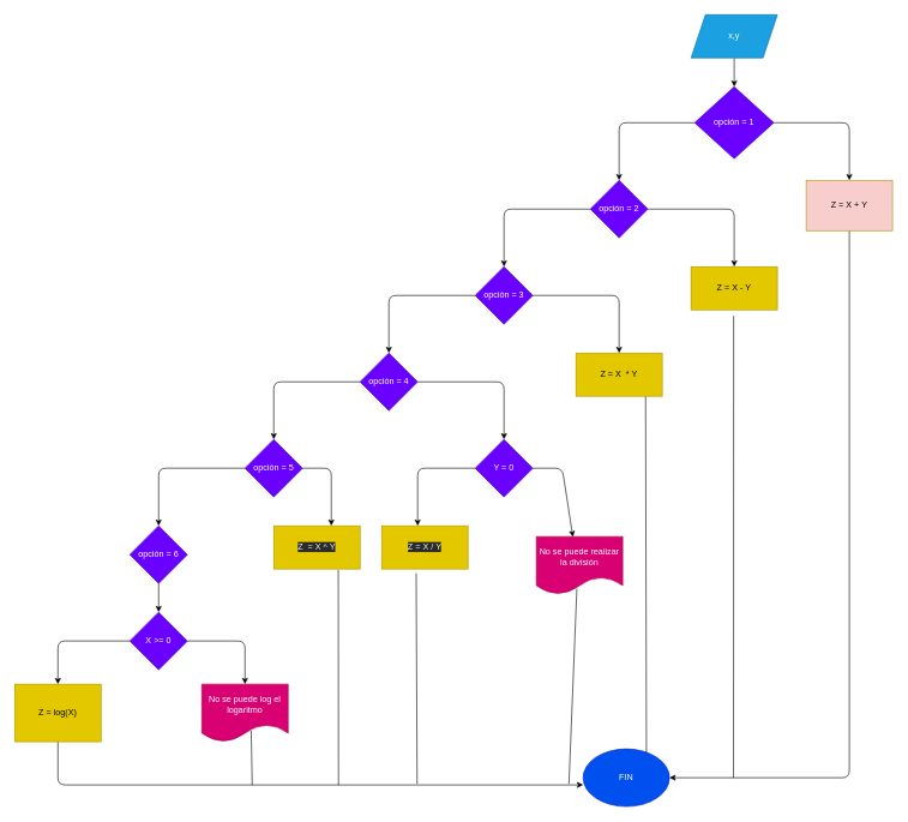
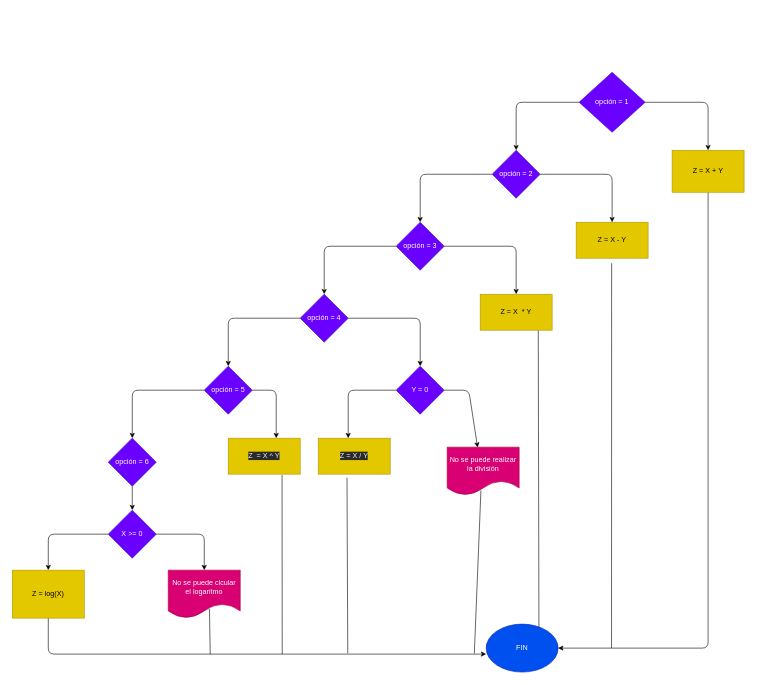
  <mxCell id="0" />
  <mxCell id="1" parent="0" />
- <mxCell id="2" value="" style="edgeStyle=none;html=1;" parent="1" source="3" target="4" edge="1"><mxGeometry relative="1" as="geometry" /></mxCell>
- <mxCell id="3" value="x,y" style="shape=parallelogram;perimeter=parallelogramPerimeter;whiteSpace=wrap;html=1;fixedSize=1;fillColor=#1ba1e2;fontColor=#ffffff;strokeColor=#006EAF;" parent="1" vertex="1"><mxGeometry x="960" y="20" width="120" height="60" as="geometry" /></mxCell>
  <mxCell id="4" value="opción = 1" style="rhombus;whiteSpace=wrap;html=1;fillColor=#6a00ff;fontColor=#ffffff;strokeColor=#3700CC;" parent="1" vertex="1"><mxGeometry x="965" y="120" width="110" height="100" as="geometry" /></mxCell>
  <mxCell id="5" value="" style="endArrow=classic;html=1;exitX=1;exitY=0.5;exitDx=0;exitDy=0;entryX=0.5;entryY=0;entryDx=0;entryDy=0;" parent="1" source="4" edge="1"><mxGeometry width="50" height="50" relative="1" as="geometry"><mxPoint x="1010" y="130" as="sourcePoint" /><mxPoint x="1180" y="250" as="targetPoint" /><Array as="points"><mxPoint x="1180" y="170" /></Array></mxGeometry></mxCell>
  <mxCell id="6" value="" style="endArrow=classic;html=1;exitX=0;exitY=0.5;exitDx=0;exitDy=0;entryX=0.5;entryY=0;entryDx=0;entryDy=0;" parent="1" source="4" target="7" edge="1"><mxGeometry width="50" height="50" relative="1" as="geometry"><mxPoint x="1010" y="130" as="sourcePoint" /><mxPoint x="860" y="250" as="targetPoint" /><Array as="points"><mxPoint x="860" y="170" /></Array></mxGeometry></mxCell>
  <mxCell id="7" value="opción = 2" style="rhombus;whiteSpace=wrap;html=1;fillColor=#6a00ff;fontColor=#ffffff;strokeColor=#3700CC;" parent="1" vertex="1"><mxGeometry x="820" y="250" width="80" height="80" as="geometry" /></mxCell>
  <mxCell id="8" value="" style="endArrow=classic;html=1;exitX=1;exitY=0.5;exitDx=0;exitDy=0;entryX=0.5;entryY=0;entryDx=0;entryDy=0;" parent="1" source="7" edge="1"><mxGeometry width="50" height="50" relative="1" as="geometry"><mxPoint x="900" y="240" as="sourcePoint" /><mxPoint x="1020" y="370" as="targetPoint" /><Array as="points"><mxPoint x="1020" y="290" /></Array></mxGeometry></mxCell>
  <mxCell id="9" value="" style="endArrow=classic;html=1;exitX=0;exitY=0.5;exitDx=0;exitDy=0;entryX=0.5;entryY=0;entryDx=0;entryDy=0;" parent="1" source="7" target="10" edge="1"><mxGeometry width="50" height="50" relative="1" as="geometry"><mxPoint x="900" y="240" as="sourcePoint" /><mxPoint x="700" y="370" as="targetPoint" /><Array as="points"><mxPoint x="700" y="290" /></Array></mxGeometry></mxCell>
  <mxCell id="10" value="&lt;span&gt;opción = 3&lt;/span&gt;" style="rhombus;whiteSpace=wrap;html=1;fillColor=#6a00ff;fontColor=#ffffff;strokeColor=#3700CC;" parent="1" vertex="1"><mxGeometry x="660" y="370" width="80" height="80" as="geometry" /></mxCell>
  <mxCell id="11" value="" style="endArrow=classic;html=1;exitX=1;exitY=0.5;exitDx=0;exitDy=0;entryX=0.5;entryY=0;entryDx=0;entryDy=0;" parent="1" source="10" edge="1"><mxGeometry width="50" height="50" relative="1" as="geometry"><mxPoint x="740" y="450" as="sourcePoint" /><mxPoint x="860" y="490" as="targetPoint" /><Array as="points"><mxPoint x="860" y="410" /></Array></mxGeometry></mxCell>
  <mxCell id="12" value="" style="endArrow=classic;html=1;exitX=0;exitY=0.5;exitDx=0;exitDy=0;entryX=0.5;entryY=0;entryDx=0;entryDy=0;" parent="1" source="10" target="13" edge="1"><mxGeometry width="50" height="50" relative="1" as="geometry"><mxPoint x="550" y="380" as="sourcePoint" /><mxPoint x="540" y="490" as="targetPoint" /><Array as="points"><mxPoint x="540" y="410" /></Array></mxGeometry></mxCell>
  <mxCell id="13" value="&lt;span&gt;opción = 4&lt;/span&gt;" style="rhombus;whiteSpace=wrap;html=1;fillColor=#6a00ff;fontColor=#ffffff;strokeColor=#3700CC;" parent="1" vertex="1"><mxGeometry x="500" y="490" width="80" height="80" as="geometry" /></mxCell>
  <mxCell id="14" value="" style="endArrow=classic;html=1;exitX=1;exitY=0.5;exitDx=0;exitDy=0;entryX=0.5;entryY=0;entryDx=0;entryDy=0;" parent="1" source="13" target="21" edge="1"><mxGeometry width="50" height="50" relative="1" as="geometry"><mxPoint x="520" y="530" as="sourcePoint" /><mxPoint x="700" y="610" as="targetPoint" /><Array as="points"><mxPoint x="700" y="530" /></Array></mxGeometry></mxCell>
  <mxCell id="15" value="" style="endArrow=classic;html=1;exitX=0;exitY=0.5;exitDx=0;exitDy=0;entryX=0.5;entryY=0;entryDx=0;entryDy=0;" parent="1" target="16" edge="1"><mxGeometry width="50" height="50" relative="1" as="geometry"><mxPoint x="500" y="530" as="sourcePoint" /><mxPoint x="380" y="610" as="targetPoint" /><Array as="points"><mxPoint x="380" y="530" /></Array></mxGeometry></mxCell>
  <mxCell id="16" value="&lt;span&gt;opción = 5&lt;/span&gt;" style="rhombus;whiteSpace=wrap;html=1;fillColor=#6a00ff;fontColor=#ffffff;strokeColor=#3700CC;" parent="1" vertex="1"><mxGeometry x="340" y="610" width="80" height="80" as="geometry" /></mxCell>
  <mxCell id="17" value="" style="endArrow=classic;html=1;exitX=1;exitY=0.5;exitDx=0;exitDy=0;entryX=0.5;entryY=0;entryDx=0;entryDy=0;" parent="1" source="16" edge="1"><mxGeometry width="50" height="50" relative="1" as="geometry"><mxPoint x="420" y="650" as="sourcePoint" /><mxPoint x="460" y="730" as="targetPoint" /><Array as="points"><mxPoint x="460" y="650" /></Array></mxGeometry></mxCell>
  <mxCell id="18" value="" style="endArrow=classic;html=1;exitX=0;exitY=0.5;exitDx=0;exitDy=0;entryX=0.5;entryY=0;entryDx=0;entryDy=0;" parent="1" target="19" edge="1"><mxGeometry width="50" height="50" relative="1" as="geometry"><mxPoint x="340" y="650" as="sourcePoint" /><mxPoint x="220" y="730" as="targetPoint" /><Array as="points"><mxPoint x="220" y="650" /></Array></mxGeometry></mxCell>
  <mxCell id="19" value="&lt;span&gt;opción = 6&lt;/span&gt;" style="rhombus;whiteSpace=wrap;html=1;fillColor=#6a00ff;fontColor=#ffffff;strokeColor=#3700CC;" parent="1" vertex="1"><mxGeometry x="180" y="730" width="80" height="80" as="geometry" /></mxCell>
  <mxCell id="20" value="" style="endArrow=classic;html=1;exitX=0.5;exitY=1;exitDx=0;exitDy=0;entryX=0.5;entryY=0;entryDx=0;entryDy=0;" parent="1" source="19" target="25" edge="1"><mxGeometry width="50" height="50" relative="1" as="geometry"><mxPoint x="260" y="770" as="sourcePoint" /><mxPoint x="220" y="870" as="targetPoint" /><Array as="points" /></mxGeometry></mxCell>
  <mxCell id="21" value="Y = 0" style="rhombus;whiteSpace=wrap;html=1;fillColor=#6a00ff;fontColor=#ffffff;strokeColor=#3700CC;" parent="1" vertex="1"><mxGeometry x="660" y="610" width="80" height="80" as="geometry" /></mxCell>
  <mxCell id="22" value="" style="endArrow=classic;html=1;exitX=0;exitY=0.5;exitDx=0;exitDy=0;entryX=0.5;entryY=0;entryDx=0;entryDy=0;" parent="1" source="21" edge="1"><mxGeometry width="50" height="50" relative="1" as="geometry"><mxPoint x="650" y="650" as="sourcePoint" /><mxPoint y="730" as="targetPoint" x="580" /><Array as="points"><mxPoint y="650" x="580" /></Array></mxGeometry></mxCell>
  <mxCell id="23" value="" style="endArrow=classic;html=1;exitX=1;exitY=0.5;exitDx=0;exitDy=0;entryX=0.423;entryY=0.007;entryDx=0;entryDy=0;entryPerimeter=0;" parent="1" source="21" target="24" edge="1"><mxGeometry width="50" height="50" relative="1" as="geometry"><mxPoint x="560" y="630" as="sourcePoint" /><mxPoint x="800" y="730" as="targetPoint" /><Array as="points"><mxPoint x="781" y="650" /></Array></mxGeometry></mxCell>
  <mxCell id="24" value="No se puede realizar la división" style="shape=document;whiteSpace=wrap;html=1;boundedLbl=1;fillColor=#d80073;fontColor=#ffffff;strokeColor=#A50040;" parent="1" vertex="1"><mxGeometry x="745" y="745" width="120" height="80" as="geometry" /></mxCell>
  <mxCell id="25" value="X &amp;gt;= 0" style="rhombus;whiteSpace=wrap;html=1;fillColor=#6a00ff;fontColor=#ffffff;strokeColor=#3700CC;" parent="1" vertex="1"><mxGeometry x="180" y="850" width="80" height="80" as="geometry" /></mxCell>
  <mxCell id="26" value="" style="endArrow=classic;html=1;exitX=1;exitY=0.5;exitDx=0;exitDy=0;" parent="1" source="25" target="27" edge="1"><mxGeometry width="50" height="50" relative="1" as="geometry"><mxPoint x="290" y="850" as="sourcePoint" /><mxPoint x="340" y="800" as="targetPoint" /><Array as="points"><mxPoint x="340" y="890" /></Array></mxGeometry></mxCell>
- <mxCell id="27" value="No se puede log el logaritmo" style="shape=document;whiteSpace=wrap;html=1;boundedLbl=1;fillColor=#d80073;fontColor=#ffffff;strokeColor=#A50040;" parent="1" vertex="1"><mxGeometry x="280" y="950" width="120" height="80" as="geometry" /></mxCell>
+ <mxCell id="27" value="No se puede clcular el logaritmo" style="shape=document;whiteSpace=wrap;html=1;boundedLbl=1;fillColor=#d80073;fontColor=#ffffff;strokeColor=#A50040;" parent="1" vertex="1"><mxGeometry x="280" y="950" width="120" height="80" as="geometry" /></mxCell>
  <mxCell id="28" value="" style="endArrow=classic;html=1;exitX=0;exitY=0.5;exitDx=0;exitDy=0;" parent="1" source="25" edge="1"><mxGeometry width="50" height="50" relative="1" as="geometry"><mxPoint x="100" y="915" as="sourcePoint" /><mxPoint x="80" y="950" as="targetPoint" /><Array as="points"><mxPoint x="80" y="890" /></Array></mxGeometry></mxCell>
  <mxCell id="29" value="FIN" style="ellipse;whiteSpace=wrap;html=1;fillColor=#0050ef;fontColor=#ffffff;strokeColor=#001DBC;" parent="1" vertex="1"><mxGeometry x="810" y="1040" width="120" height="80" as="geometry" /></mxCell>
  <mxCell id="30" value="" style="endArrow=classic;html=1;entryX=1;entryY=0.5;entryDx=0;entryDy=0;" parent="1" target="29" edge="1"><mxGeometry width="50" height="50" relative="1" as="geometry"><mxPoint x="1180" y="320" as="sourcePoint" /><mxPoint x="1100" y="980" as="targetPoint" /><Array as="points"><mxPoint x="1180" y="1080" /></Array></mxGeometry></mxCell>
  <mxCell id="31" value="" style="endArrow=none;html=1;entryX=0.493;entryY=0.855;entryDx=0;entryDy=0;entryPerimeter=0;" parent="1" edge="1"><mxGeometry width="50" height="50" relative="1" as="geometry"><mxPoint x="1019" y="1080" as="sourcePoint" /><mxPoint x="1019.16" y="438.4" as="targetPoint" /></mxGeometry></mxCell>
  <mxCell id="32" value="" style="endArrow=none;html=1;exitX=0.733;exitY=0.068;exitDx=0;exitDy=0;exitPerimeter=0;entryX=0.807;entryY=0.723;entryDx=0;entryDy=0;entryPerimeter=0;" parent="1" source="29" edge="1"><mxGeometry width="50" height="50" relative="1" as="geometry"><mxPoint x="893" y="940" as="sourcePoint" /><mxPoint x="896.84" y="547.84" as="targetPoint" /></mxGeometry></mxCell>
  <mxCell id="33" value="" style="endArrow=classic;html=1;" parent="1" edge="1"><mxGeometry width="50" height="50" relative="1" as="geometry"><mxPoint x="80" y="1020" as="sourcePoint" /><mxPoint x="810" y="1090" as="targetPoint" /><Array as="points"><mxPoint x="80" y="1090" /></Array></mxGeometry></mxCell>
  <mxCell id="34" value="" style="endArrow=none;html=1;exitX=0.572;exitY=0.811;exitDx=0;exitDy=0;exitPerimeter=0;" parent="1" source="27" edge="1"><mxGeometry width="50" height="50" relative="1" as="geometry"><mxPoint x="290" y="940" as="sourcePoint" /><mxPoint x="350" y="1090" as="targetPoint" /></mxGeometry></mxCell>
  <mxCell id="35" value="" style="endArrow=none;html=1;entryX=0.581;entryY=0.767;entryDx=0;entryDy=0;entryPerimeter=0;" parent="1" edge="1"><mxGeometry width="50" height="50" relative="1" as="geometry"><mxPoint x="470" y="1090" as="sourcePoint" /><mxPoint x="469.72" y="791.36" as="targetPoint" /></mxGeometry></mxCell>
  <mxCell id="36" value="" style="endArrow=none;html=1;entryX=0.4;entryY=1.101;entryDx=0;entryDy=0;entryPerimeter=0;" parent="1" target="39" edge="1"><mxGeometry width="50" height="50" relative="1" as="geometry"><mxPoint x="579.28" y="1088.64" as="sourcePoint" /><mxPoint x="579" y="810" as="targetPoint" /></mxGeometry></mxCell>
  <mxCell id="37" value="" style="endArrow=none;html=1;entryX=0.469;entryY=0.899;entryDx=0;entryDy=0;entryPerimeter=0;" parent="1" target="24" edge="1"><mxGeometry width="50" height="50" relative="1" as="geometry"><mxPoint x="790.28" y="1088.64" as="sourcePoint" /><mxPoint x="790" y="810" as="targetPoint" /></mxGeometry></mxCell>
  <mxCell id="38" value="&lt;span style=&quot;color: rgb(240, 240, 240); font-family: helvetica; font-size: 12px; font-style: normal; font-weight: 400; letter-spacing: normal; text-align: center; text-indent: 0px; text-transform: none; word-spacing: 0px; background-color: rgb(42, 42, 42); display: inline; float: none;&quot;&gt;Z&amp;nbsp; = X ^ Y&lt;/span&gt;" style="rounded=0;whiteSpace=wrap;html=1;fillColor=#e3c800;fontColor=#000000;strokeColor=#B09500;" parent="1" vertex="1"><mxGeometry x="380" y="730" width="120" height="60" as="geometry" /></mxCell>
  <mxCell id="39" value="&lt;span style=&quot;color: rgb(240, 240, 240); font-family: helvetica; font-size: 12px; font-style: normal; font-weight: 400; letter-spacing: normal; text-align: center; text-indent: 0px; text-transform: none; word-spacing: 0px; background-color: rgb(42, 42, 42); display: inline; float: none;&quot;&gt;Z = X / Y&lt;/span&gt;" style="rounded=0;whiteSpace=wrap;html=1;fillColor=#E3C800;fontColor=#000000;strokeColor=#B09500;" parent="1" vertex="1"><mxGeometry x="530" y="730" width="120" height="60" as="geometry" /></mxCell>
  <mxCell id="40" value="&lt;span&gt;Z = log(X)&lt;/span&gt;" style="rounded=0;whiteSpace=wrap;html=1;fillColor=#e3c800;fontColor=#000000;strokeColor=#B09500;" parent="1" vertex="1"><mxGeometry x="20" y="950" width="120" height="80" as="geometry" /></mxCell>
  <mxCell id="41" value="&lt;span&gt;Z = X&amp;nbsp; * Y&lt;/span&gt;" style="rounded=0;whiteSpace=wrap;html=1;fillColor=#e3c800;fontColor=#000000;strokeColor=#B09500;" parent="1" vertex="1"><mxGeometry x="800" y="490" width="120" height="60" as="geometry" /></mxCell>
  <mxCell id="42" value="&lt;span&gt;Z = X - Y&lt;/span&gt;" style="rounded=0;whiteSpace=wrap;html=1;fillColor=#e3c800;fontColor=#000000;strokeColor=#B09500;" parent="1" vertex="1"><mxGeometry x="960" y="370" width="120" height="60" as="geometry" /></mxCell>
- <mxCell id="43" value="&lt;span&gt;Z = X + Y&lt;/span&gt;" style="rounded=0;whiteSpace=wrap;html=1;fillColor=#f8cecc;fontColor=#000000;strokeColor=#B09500;" parent="1" vertex="1"><mxGeometry x="1120" y="250" width="120" height="70" as="geometry" /></mxCell>
+ <mxCell id="43" value="&lt;span&gt;Z = X + Y&lt;/span&gt;" style="rounded=0;whiteSpace=wrap;html=1;fillColor=#e3c800;fontColor=#000000;strokeColor=#B09500;" parent="1" vertex="1"><mxGeometry x="1120" y="250" width="120" height="70" as="geometry" /></mxCell>
